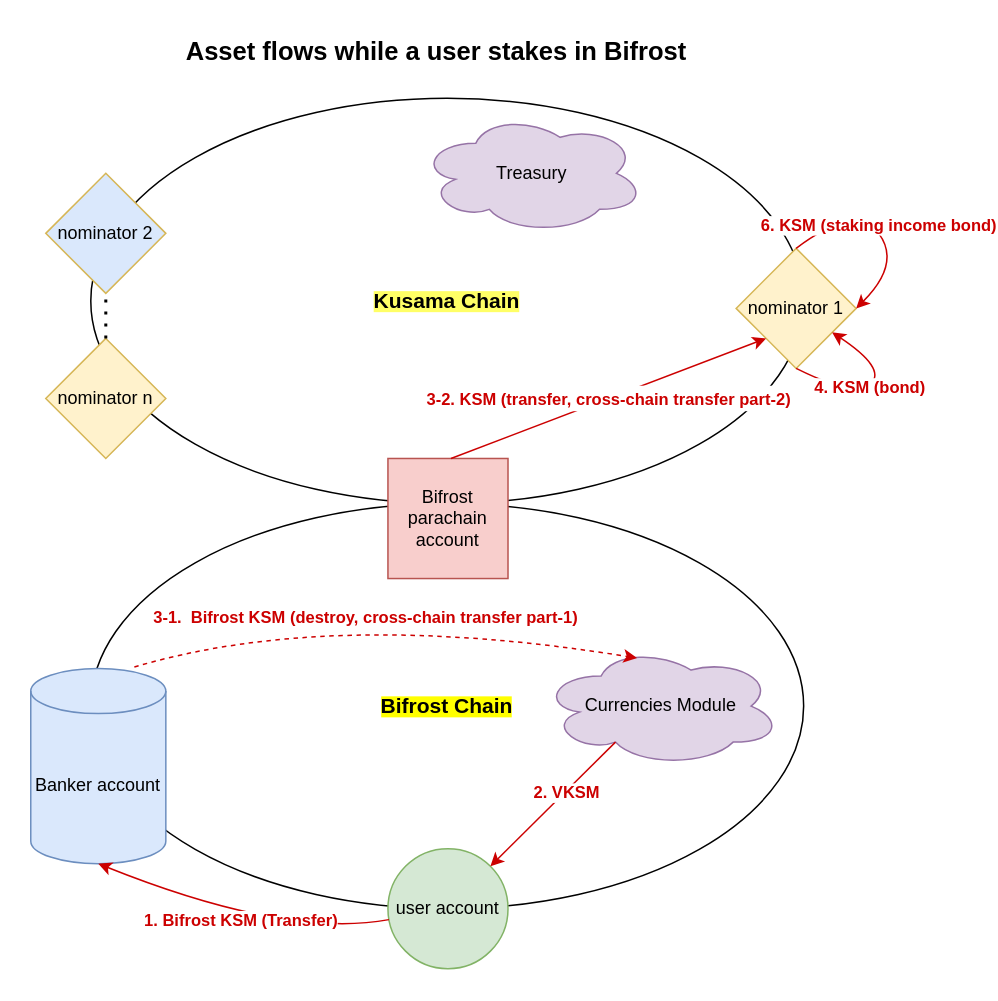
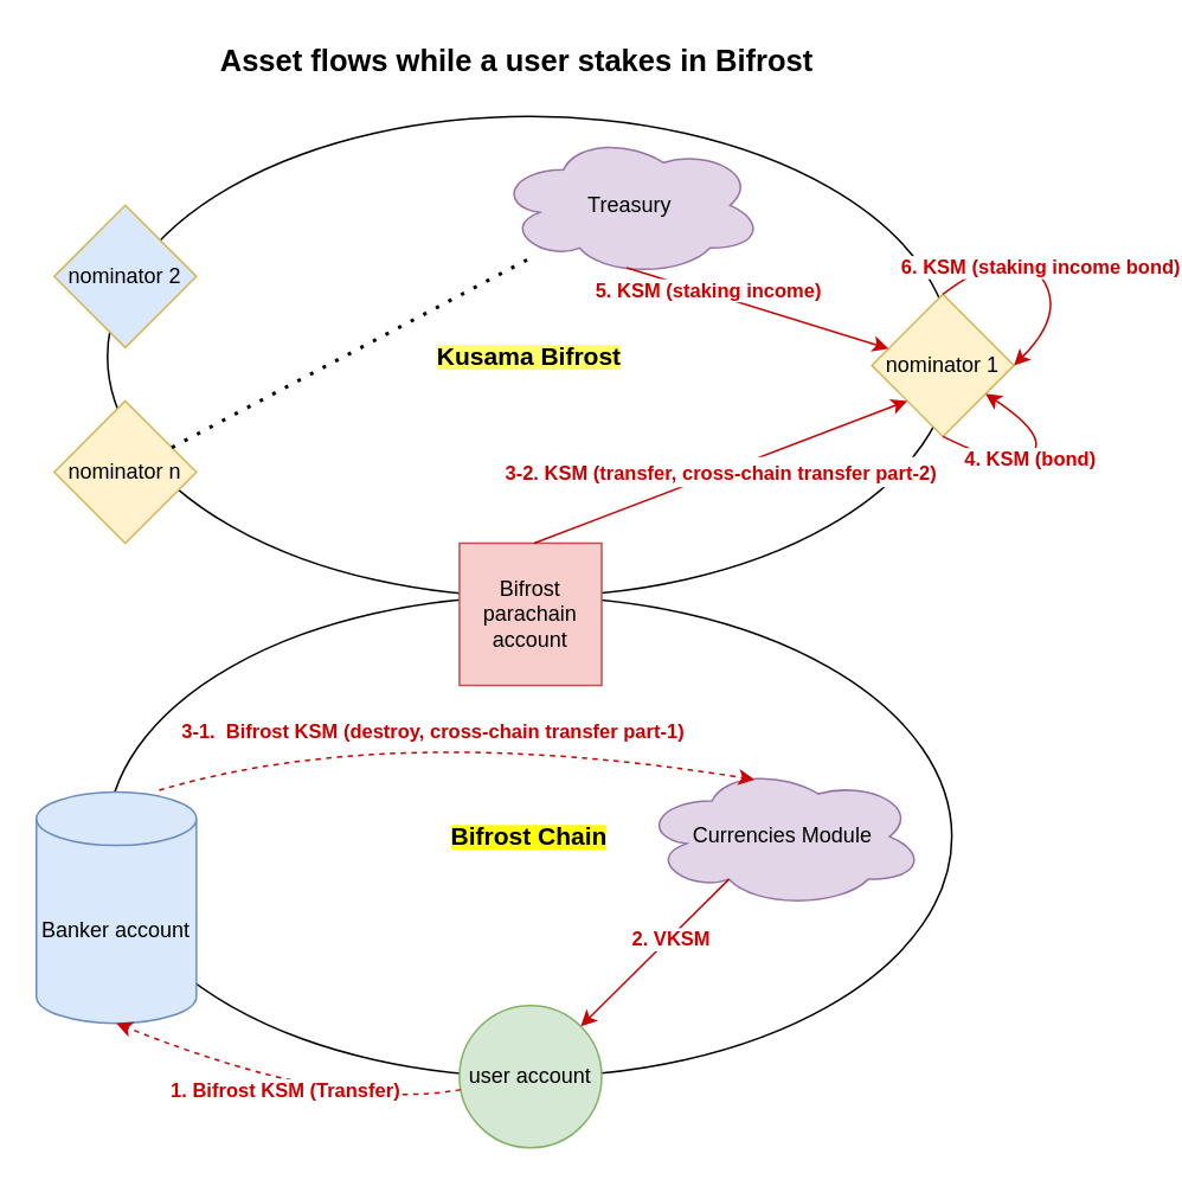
  <mxCell id="0" />
  <mxCell id="1" parent="0" />
- <mxCell id="2" value="&lt;b style=&quot;background-color: rgb(255 , 255 , 102)&quot;&gt;&lt;font style=&quot;font-size: 14px&quot;&gt;Kusama Chain&lt;/font&gt;&lt;/b&gt;" style="ellipse;whiteSpace=wrap;html=1;" vertex="1" parent="1"><mxGeometry x="60" y="65" width="475" height="270" as="geometry" /></mxCell>
+ <mxCell id="2" value="&lt;b style=&quot;background-color: rgb(255 , 255 , 102)&quot;&gt;&lt;font style=&quot;font-size: 14px&quot;&gt;Kusama Bifrost&lt;/font&gt;&lt;/b&gt;" style="ellipse;whiteSpace=wrap;html=1;" vertex="1" parent="1"><mxGeometry x="60" y="65" width="475" height="270" as="geometry" /></mxCell>
  <mxCell id="3" value="&lt;span style=&quot;background-color: rgb(255 , 255 , 0)&quot;&gt;&lt;b&gt;&lt;font style=&quot;font-size: 14px&quot;&gt;Bifrost Chain&lt;/font&gt;&lt;/b&gt;&lt;/span&gt;" style="ellipse;whiteSpace=wrap;html=1;" vertex="1" parent="1"><mxGeometry x="60" y="335" width="475" height="270" as="geometry" /></mxCell>
  <mxCell id="4" value="Bifrost parachain account" style="whiteSpace=wrap;html=1;aspect=fixed;fillColor=#f8cecc;strokeColor=#b85450;" vertex="1" parent="1"><mxGeometry x="258" y="305" width="80" height="80" as="geometry" /></mxCell>
  <mxCell id="5" value="nominator 1" style="rhombus;whiteSpace=wrap;html=1;fillColor=#fff2cc;strokeColor=#d6b656;" vertex="1" parent="1"><mxGeometry x="490" y="165" width="80" height="80" as="geometry" /></mxCell>
  <mxCell id="6" value="nominator 2" style="rhombus;whiteSpace=wrap;html=1;fillColor=#dae8fc;strokeColor=#d6b656;" vertex="1" parent="1"><mxGeometry x="30" y="115" width="80" height="80" as="geometry" /></mxCell>
  <mxCell id="7" value="user account" style="ellipse;whiteSpace=wrap;html=1;aspect=fixed;fillColor=#d5e8d4;strokeColor=#82b366;" vertex="1" parent="1"><mxGeometry x="258" y="565" width="80" height="80" as="geometry" /></mxCell>
  <mxCell id="8" value="Banker account" style="shape=cylinder3;whiteSpace=wrap;html=1;boundedLbl=1;backgroundOutline=1;size=15;fillColor=#dae8fc;strokeColor=#6c8ebf;" vertex="1" parent="1"><mxGeometry x="20" y="445" width="90" height="130" as="geometry" /></mxCell>
  <mxCell id="9" value="Currencies Module" style="ellipse;shape=cloud;whiteSpace=wrap;html=1;fillColor=#e1d5e7;strokeColor=#9673a6;" vertex="1" parent="1"><mxGeometry x="360" y="430" width="160" height="80" as="geometry" /></mxCell>
  <mxCell id="10" value="Treasury" style="ellipse;shape=cloud;whiteSpace=wrap;html=1;fillColor=#e1d5e7;strokeColor=#9673a6;" vertex="1" parent="1"><mxGeometry x="279" y="75" width="150" height="80" as="geometry" /></mxCell>
  <mxCell id="11" value="" style="endArrow=classic;html=1;rounded=0;fontColor=#CC0000;exitX=0.31;exitY=0.8;exitDx=0;exitDy=0;exitPerimeter=0;strokeColor=#CC0000;" edge="1" parent="1" source="9" target="7"><mxGeometry width="50" height="50" relative="1" as="geometry"><mxPoint x="360" y="575" as="sourcePoint" /><mxPoint x="410" y="525" as="targetPoint" /></mxGeometry></mxCell>
  <mxCell id="12" value="&lt;b&gt;2. VKSM&lt;br&gt;&lt;/b&gt;" style="edgeLabel;html=1;align=center;verticalAlign=middle;resizable=0;points=[];fontColor=#CC0000;" vertex="1" connectable="0" parent="11"><mxGeometry x="-0.191" relative="1" as="geometry"><mxPoint as="offset" /></mxGeometry></mxCell>
- <mxCell id="13" value="&lt;b&gt;1. Bifrost KSM (Transfer)&lt;/b&gt;" style="curved=1;endArrow=classic;html=1;rounded=0;fontSize=11;fontColor=#CC0000;strokeColor=#CC0000;entryX=0.5;entryY=1;entryDx=0;entryDy=0;entryPerimeter=0;" edge="1" parent="1" source="7" target="8"><mxGeometry width="50" height="50" relative="1" as="geometry"><mxPoint x="130" y="655" as="sourcePoint" /><mxPoint x="180" y="605" as="targetPoint" /><Array as="points"><mxPoint x="190" y="625" /></Array></mxGeometry></mxCell>
+ <mxCell id="13" value="&lt;b&gt;1. Bifrost KSM (Transfer)&lt;/b&gt;" style="curved=1;endArrow=classic;html=1;rounded=0;fontSize=11;fontColor=#CC0000;strokeColor=#CC0000;entryX=0.5;entryY=1;entryDx=0;entryDy=0;entryPerimeter=0;dashed=1;" edge="1" parent="1" source="7" target="8"><mxGeometry width="50" height="50" relative="1" as="geometry"><mxPoint x="130" y="655" as="sourcePoint" /><mxPoint x="180" y="605" as="targetPoint" /><Array as="points"><mxPoint x="190" y="625" /></Array></mxGeometry></mxCell>
+ <mxCell id="14" value="" style="endArrow=classic;html=1;rounded=0;fontSize=11;fontColor=#CC0000;strokeColor=#CC0000;exitX=0.487;exitY=0.938;exitDx=0;exitDy=0;exitPerimeter=0;" edge="1" parent="1" source="10" target="5"><mxGeometry width="50" height="50" relative="1" as="geometry"><mxPoint x="-40" y="335" as="sourcePoint" /><mxPoint x="10" y="285" as="targetPoint" /></mxGeometry></mxCell>
+ <mxCell id="15" value="&lt;b&gt;5. KSM (staking income)&lt;/b&gt;" style="edgeLabel;html=1;align=center;verticalAlign=middle;resizable=0;points=[];fontSize=11;fontColor=#CC0000;" vertex="1" connectable="0" parent="14"><mxGeometry x="-0.391" y="1" relative="1" as="geometry"><mxPoint as="offset" /></mxGeometry></mxCell>
  <mxCell id="16" value="&lt;font color=&quot;#cc0000&quot; size=&quot;1&quot;&gt;&lt;b style=&quot;font-size: 11px&quot;&gt;3-2. KSM (transfer, cross-chain transfer part-2)&lt;/b&gt;&lt;/font&gt;" style="endArrow=classic;html=1;rounded=0;fontSize=14;fontColor=#FFFF66;strokeColor=#CC0000;entryX=0;entryY=1;entryDx=0;entryDy=0;" edge="1" parent="1" target="5"><mxGeometry width="50" height="50" relative="1" as="geometry"><mxPoint x="300" y="305" as="sourcePoint" /><mxPoint x="330" y="255" as="targetPoint" /></mxGeometry></mxCell>
  <mxCell id="17" value="" style="curved=1;endArrow=classic;html=1;rounded=0;fontSize=11;fontColor=#CC0000;strokeColor=#CC0000;exitX=0.5;exitY=1;exitDx=0;exitDy=0;" edge="1" parent="1" source="5" target="5"><mxGeometry width="50" height="50" relative="1" as="geometry"><mxPoint x="590" y="295" as="sourcePoint" /><mxPoint x="640" y="245" as="targetPoint" /><Array as="points"><mxPoint x="570" y="265" /><mxPoint x="590" y="245" /></Array></mxGeometry></mxCell>
  <mxCell id="18" value="&lt;b&gt;4. KSM (bond)&lt;/b&gt;" style="edgeLabel;html=1;align=center;verticalAlign=middle;resizable=0;points=[];fontSize=11;fontColor=#CC0000;" vertex="1" connectable="0" parent="17"><mxGeometry x="-0.036" y="-1" relative="1" as="geometry"><mxPoint as="offset" /></mxGeometry></mxCell>
  <mxCell id="19" value="" style="curved=1;endArrow=classic;html=1;rounded=0;fontSize=11;fontColor=#CC0000;strokeColor=#CC0000;exitX=0.5;exitY=0;exitDx=0;exitDy=0;entryX=1;entryY=0.5;entryDx=0;entryDy=0;" edge="1" parent="1" source="5" target="5"><mxGeometry width="50" height="50" relative="1" as="geometry"><mxPoint x="580" y="115" as="sourcePoint" /><mxPoint x="630" y="65" as="targetPoint" /><Array as="points"><mxPoint x="570" y="135" /><mxPoint x="600" y="175" /></Array></mxGeometry></mxCell>
  <mxCell id="20" value="6. KSM (staking income bond)" style="edgeLabel;html=1;align=center;verticalAlign=middle;resizable=0;points=[];fontSize=11;fontColor=#CC0000;fontStyle=1" vertex="1" connectable="0" parent="19"><mxGeometry x="-0.012" y="3" relative="1" as="geometry"><mxPoint as="offset" /></mxGeometry></mxCell>
  <mxCell id="21" value="nominator n" style="rhombus;whiteSpace=wrap;html=1;fillColor=#fff2cc;strokeColor=#d6b656;" vertex="1" parent="1"><mxGeometry x="30" y="225" width="80" height="80" as="geometry" /></mxCell>
- <mxCell id="22" value="" style="endArrow=none;dashed=1;html=1;dashPattern=1 3;strokeWidth=2;rounded=0;fontSize=11;fontColor=#CC0000;entryX=0.5;entryY=1;entryDx=0;entryDy=0;" edge="1" parent="1" source="21" target="6"><mxGeometry width="50" height="50" relative="1" as="geometry"><mxPoint x="40" y="215" as="sourcePoint" /><mxPoint x="90" y="165" as="targetPoint" /></mxGeometry></mxCell>
+ <mxCell id="22" value="" style="endArrow=none;dashed=1;html=1;dashPattern=1 3;strokeWidth=2;rounded=0;fontSize=11;fontColor=#CC0000;" edge="1" parent="1" source="21" target="10"><mxGeometry width="50" height="50" relative="1" as="geometry"><mxPoint x="40" y="215" as="sourcePoint" /><mxPoint x="90" y="165" as="targetPoint" /></mxGeometry></mxCell>
  <mxCell id="23" value="Asset flows while a user stakes in Bifrost" style="text;html=1;align=center;verticalAlign=middle;resizable=0;points=[];autosize=1;strokeColor=none;fillColor=none;fontSize=17;fontColor=#000000;fontStyle=1" vertex="1" parent="1"><mxGeometry x="115" y="20" width="350" height="30" as="geometry" /></mxCell>
  <mxCell id="24" value="" style="curved=1;endArrow=classic;html=1;rounded=0;fontSize=17;fontColor=#000000;strokeColor=#CC0000;entryX=0.4;entryY=0.1;entryDx=0;entryDy=0;entryPerimeter=0;exitX=0.767;exitY=-0.008;exitDx=0;exitDy=0;exitPerimeter=0;dashed=1;" edge="1" parent="1" source="8" target="9"><mxGeometry width="50" height="50" relative="1" as="geometry"><mxPoint x="180" y="455" as="sourcePoint" /><mxPoint x="230" y="405" as="targetPoint" /><Array as="points"><mxPoint x="220" y="405" /></Array></mxGeometry></mxCell>
  <mxCell id="25" value="&lt;b style=&quot;color: rgb(204 , 0 , 0) ; font-size: 11px&quot;&gt;3-1.&amp;nbsp; Bifrost KSM (destroy, cross-chain transfer part-1)&lt;/b&gt;" style="edgeLabel;html=1;align=center;verticalAlign=middle;resizable=0;points=[];fontSize=17;fontColor=#000000;" vertex="1" connectable="0" parent="24"><mxGeometry x="-0.068" y="-1" relative="1" as="geometry"><mxPoint as="offset" /></mxGeometry></mxCell>
